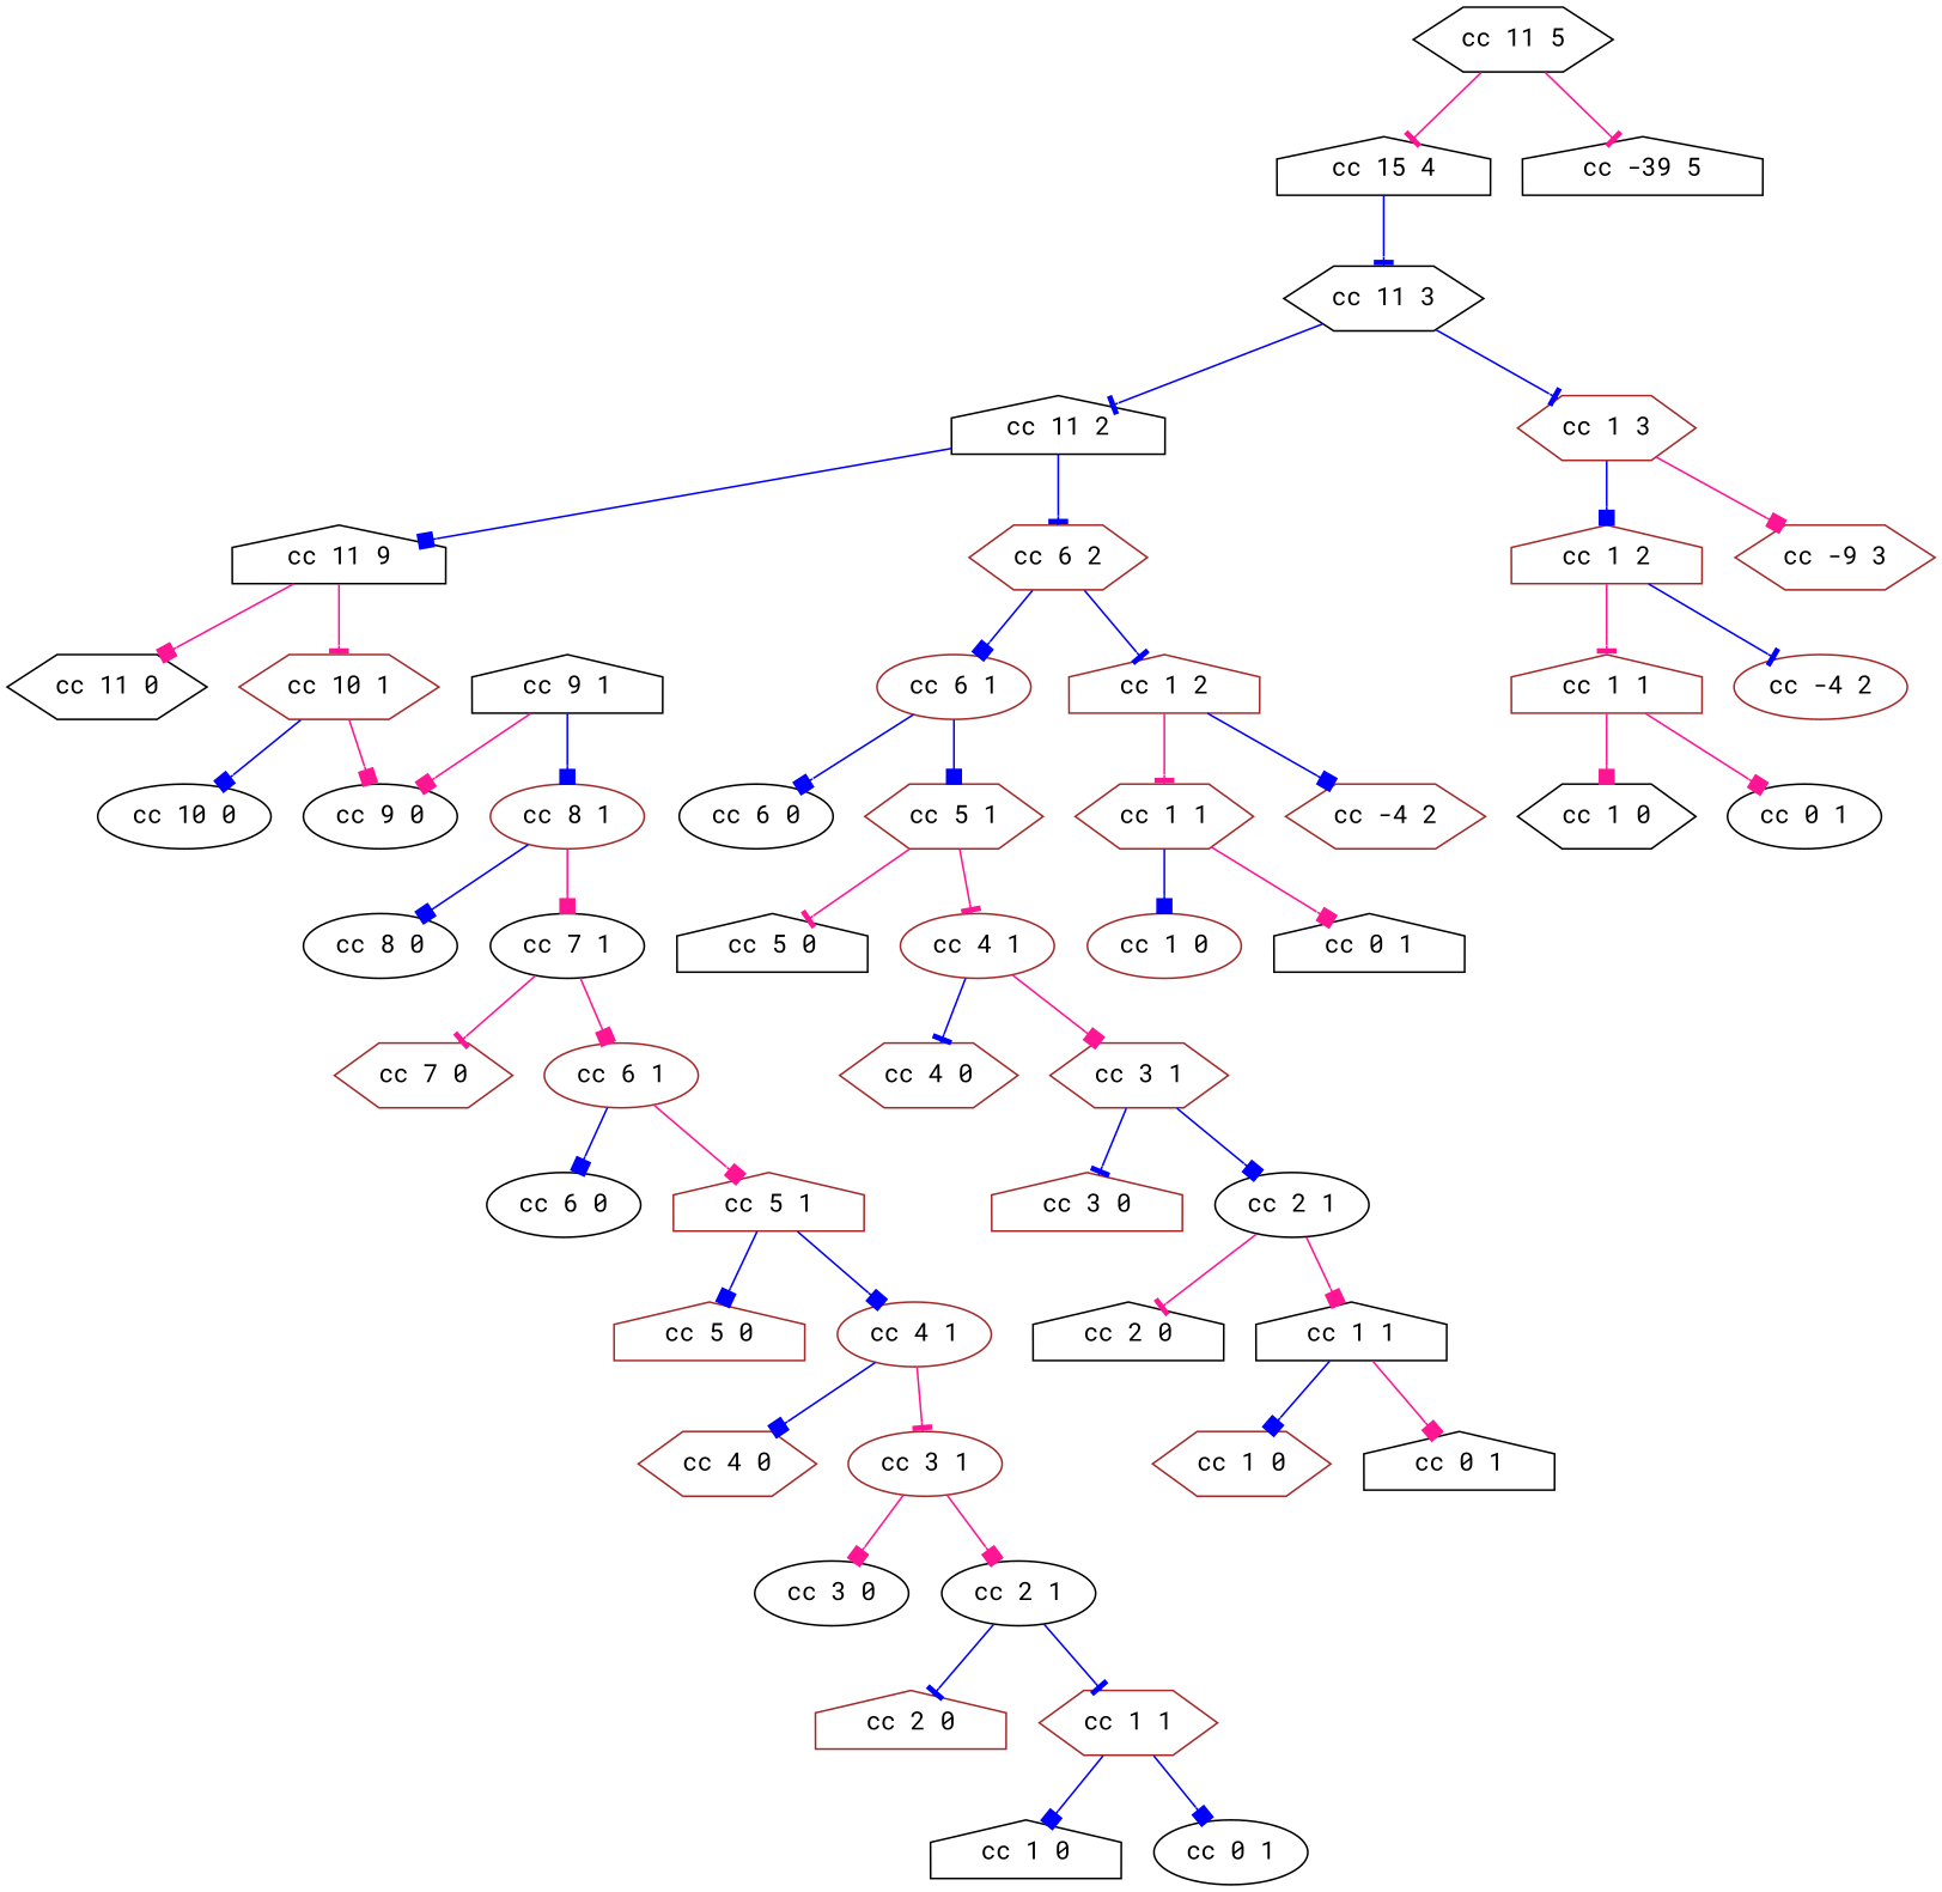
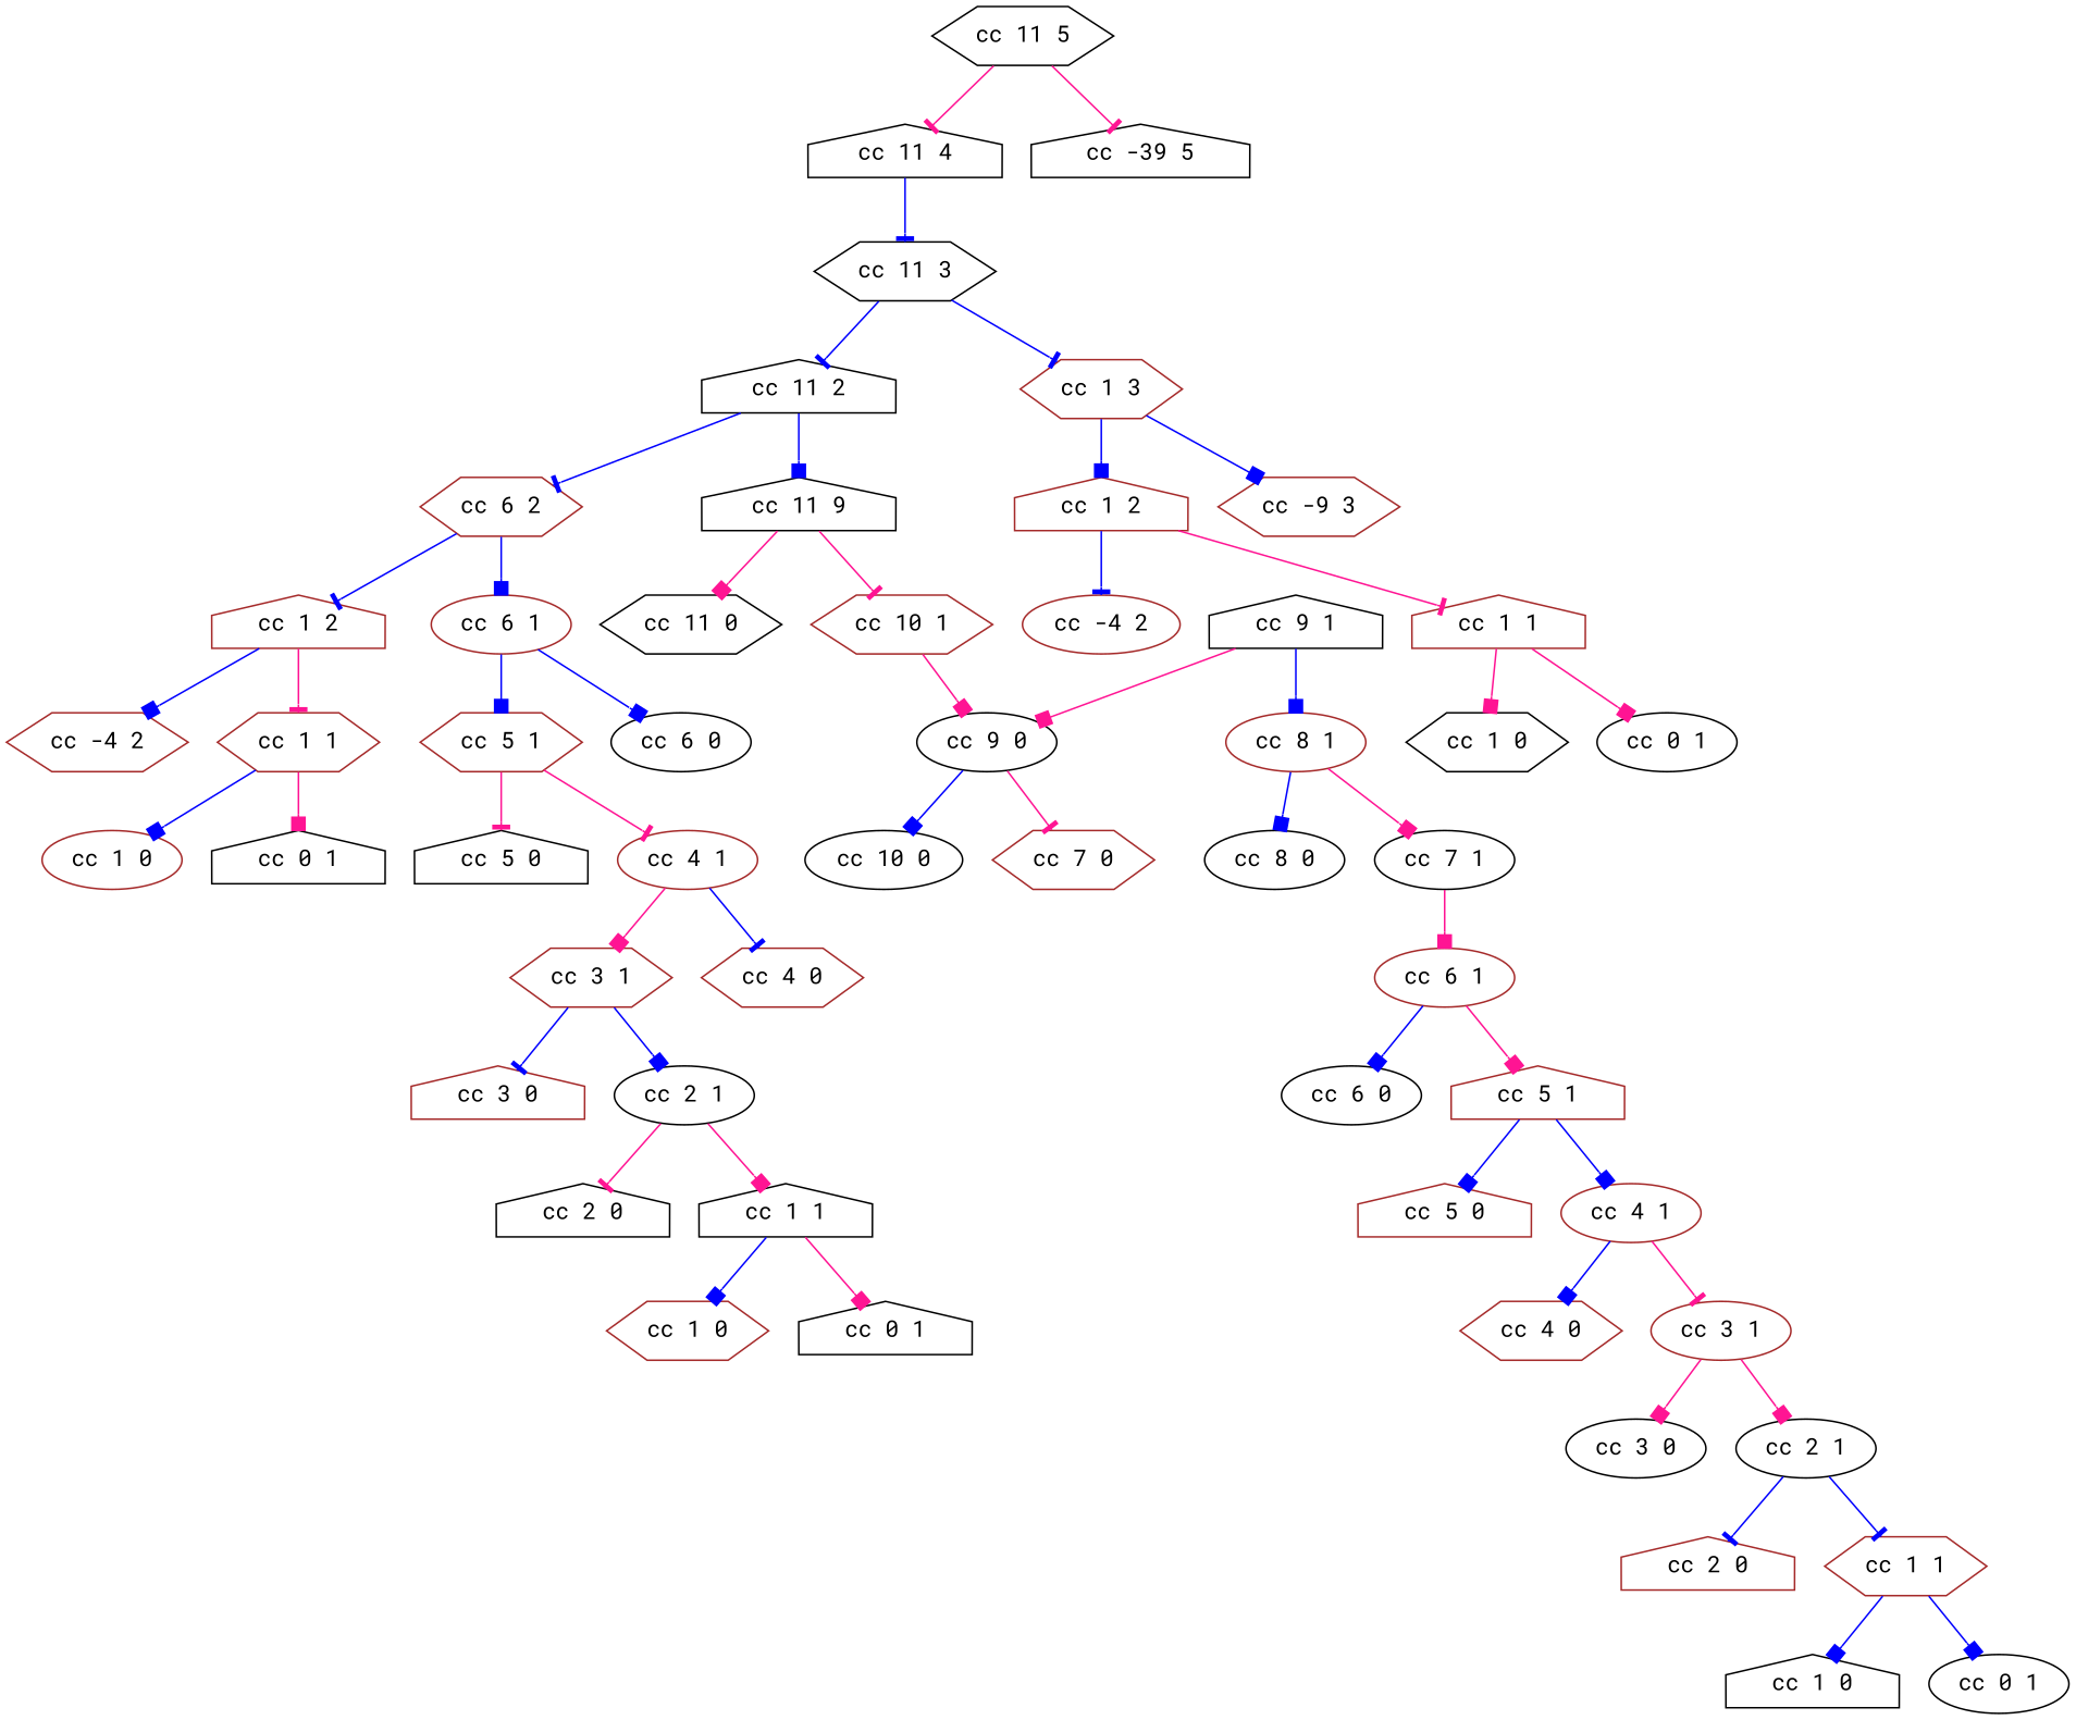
  digraph {
    fontname="Roboto Mono"
    node [color=brown fontname="Roboto Mono" shape=ellipse]
    edge [arrowhead=box color=blue fontname="Roboto Mono"]
    n1 [color=black label="cc 11 5" shape=hexagon]
-   n2 [color=black label="cc 15 4" shape=house]
+   n2 [color=black label="cc 11 4" shape=house]
    n3 [color=black label="cc -39 5" shape=house]
    n4 [color=black label="cc 11 3" shape=hexagon]
    n5 [color=black label="cc 11 2" shape=house]
    n6 [label="cc 1 3" shape=hexagon]
    n7 [color=black label="cc 11 9" shape=house]
    n8 [label="cc 6 2" shape=hexagon]
    n9 [label="cc 1 2" shape=house]
    n10 [label="cc -9 3" shape=hexagon]
    n11 [color=black label="cc 11 0" shape=hexagon]
    n12 [label="cc 10 1" shape=hexagon]
    n13 [label="cc 6 1"]
    n14 [label="cc 1 2" shape=house]
    n15 [color=black label="cc 10 0"]
    n16 [color=black label="cc 9 0"]
    n17 [color=black label="cc 9 1" shape=house]
    n18 [label="cc 8 1"]
    n19 [color=black label="cc 8 0"]
    n20 [color=black label="cc 7 1"]
    n21 [label="cc 7 0" shape=hexagon]
    n22 [label="cc 6 1"]
    n23 [color=black label="cc 6 0"]
    n24 [label="cc 5 1" shape=house]
    n25 [label="cc 5 0" shape=house]
    n26 [label="cc 4 1"]
    n27 [label="cc 4 0" shape=hexagon]
    n28 [label="cc 3 1"]
    n29 [color=black label="cc 3 0"]
    n30 [color=black label="cc 2 1"]
    n31 [label="cc 2 0" shape=house]
    n32 [label="cc 1 1" shape=hexagon]
    n33 [color=black label="cc 1 0" shape=house]
    n34 [color=black label="cc 0 1"]
    n35 [color=black label="cc 6 0"]
    n36 [label="cc 5 1" shape=hexagon]
    n37 [label="cc 1 1" shape=hexagon]
    n38 [label="cc -4 2" shape=hexagon]
    n39 [color=black label="cc 5 0" shape=house]
    n40 [label="cc 4 1"]
    n41 [label="cc 4 0" shape=hexagon]
    n42 [label="cc 3 1" shape=hexagon]
    n43 [label="cc 3 0" shape=house]
    n44 [color=black label="cc 2 1"]
    n45 [color=black label="cc 2 0" shape=house]
    n46 [color=black label="cc 1 1" shape=house]
    n47 [label="cc 1 0" shape=hexagon]
    n48 [color=black label="cc 0 1" shape=house]
    n49 [label="cc 1 0"]
    n50 [color=black label="cc 0 1" shape=house]
    n51 [label="cc 1 1" shape=house]
    n52 [label="cc -4 2"]
    n53 [color=black label="cc 1 0" shape=hexagon]
    n54 [color=black label="cc 0 1"]
    n1 -> n2 [arrowhead=tee color=deeppink]
    n1 -> n3 [arrowhead=tee color=deeppink]
    n2 -> n4 [arrowhead=tee]
    n4 -> n5 [arrowhead=tee]
    n4 -> n6 [arrowhead=tee]
    n5 -> n7
    n5 -> n8 [arrowhead=tee]
    n6 -> n9
-   n6 -> n10 [color=deeppink]
+   n6 -> n10
    n7 -> n11 [color=deeppink]
    n7 -> n12 [arrowhead=tee color=deeppink]
    n8 -> n13
    n8 -> n14 [arrowhead=tee]
    n9 -> n51 [arrowhead=tee color=deeppink]
    n9 -> n52 [arrowhead=tee]
-   n12 -> n15
+   n16 -> n15
    n12 -> n16 [color=deeppink]
    n13 -> n35
    n13 -> n36
    n14 -> n37 [arrowhead=tee color=deeppink]
    n14 -> n38
    n17 -> n16 [color=deeppink]
    n17 -> n18
    n18 -> n19
    n18 -> n20 [color=deeppink]
-   n20 -> n21 [arrowhead=tee color=deeppink]
+   n16 -> n21 [arrowhead=tee color=deeppink]
    n20 -> n22 [color=deeppink]
    n22 -> n23
    n22 -> n24 [color=deeppink]
    n24 -> n25
    n24 -> n26
    n26 -> n27
    n26 -> n28 [arrowhead=tee color=deeppink]
    n28 -> n29 [color=deeppink]
    n28 -> n30 [color=deeppink]
    n30 -> n31 [arrowhead=tee]
    n30 -> n32 [arrowhead=tee]
    n32 -> n33
    n32 -> n34
    n36 -> n39 [arrowhead=tee color=deeppink]
    n36 -> n40 [arrowhead=tee color=deeppink]
    n37 -> n49
    n37 -> n50 [color=deeppink]
    n40 -> n41 [arrowhead=tee]
    n40 -> n42 [color=deeppink]
    n42 -> n43 [arrowhead=tee]
    n42 -> n44
    n44 -> n45 [arrowhead=tee color=deeppink]
    n44 -> n46 [color=deeppink]
    n46 -> n47
    n46 -> n48 [color=deeppink]
    n51 -> n53 [color=deeppink]
    n51 -> n54 [color=deeppink]
  }
